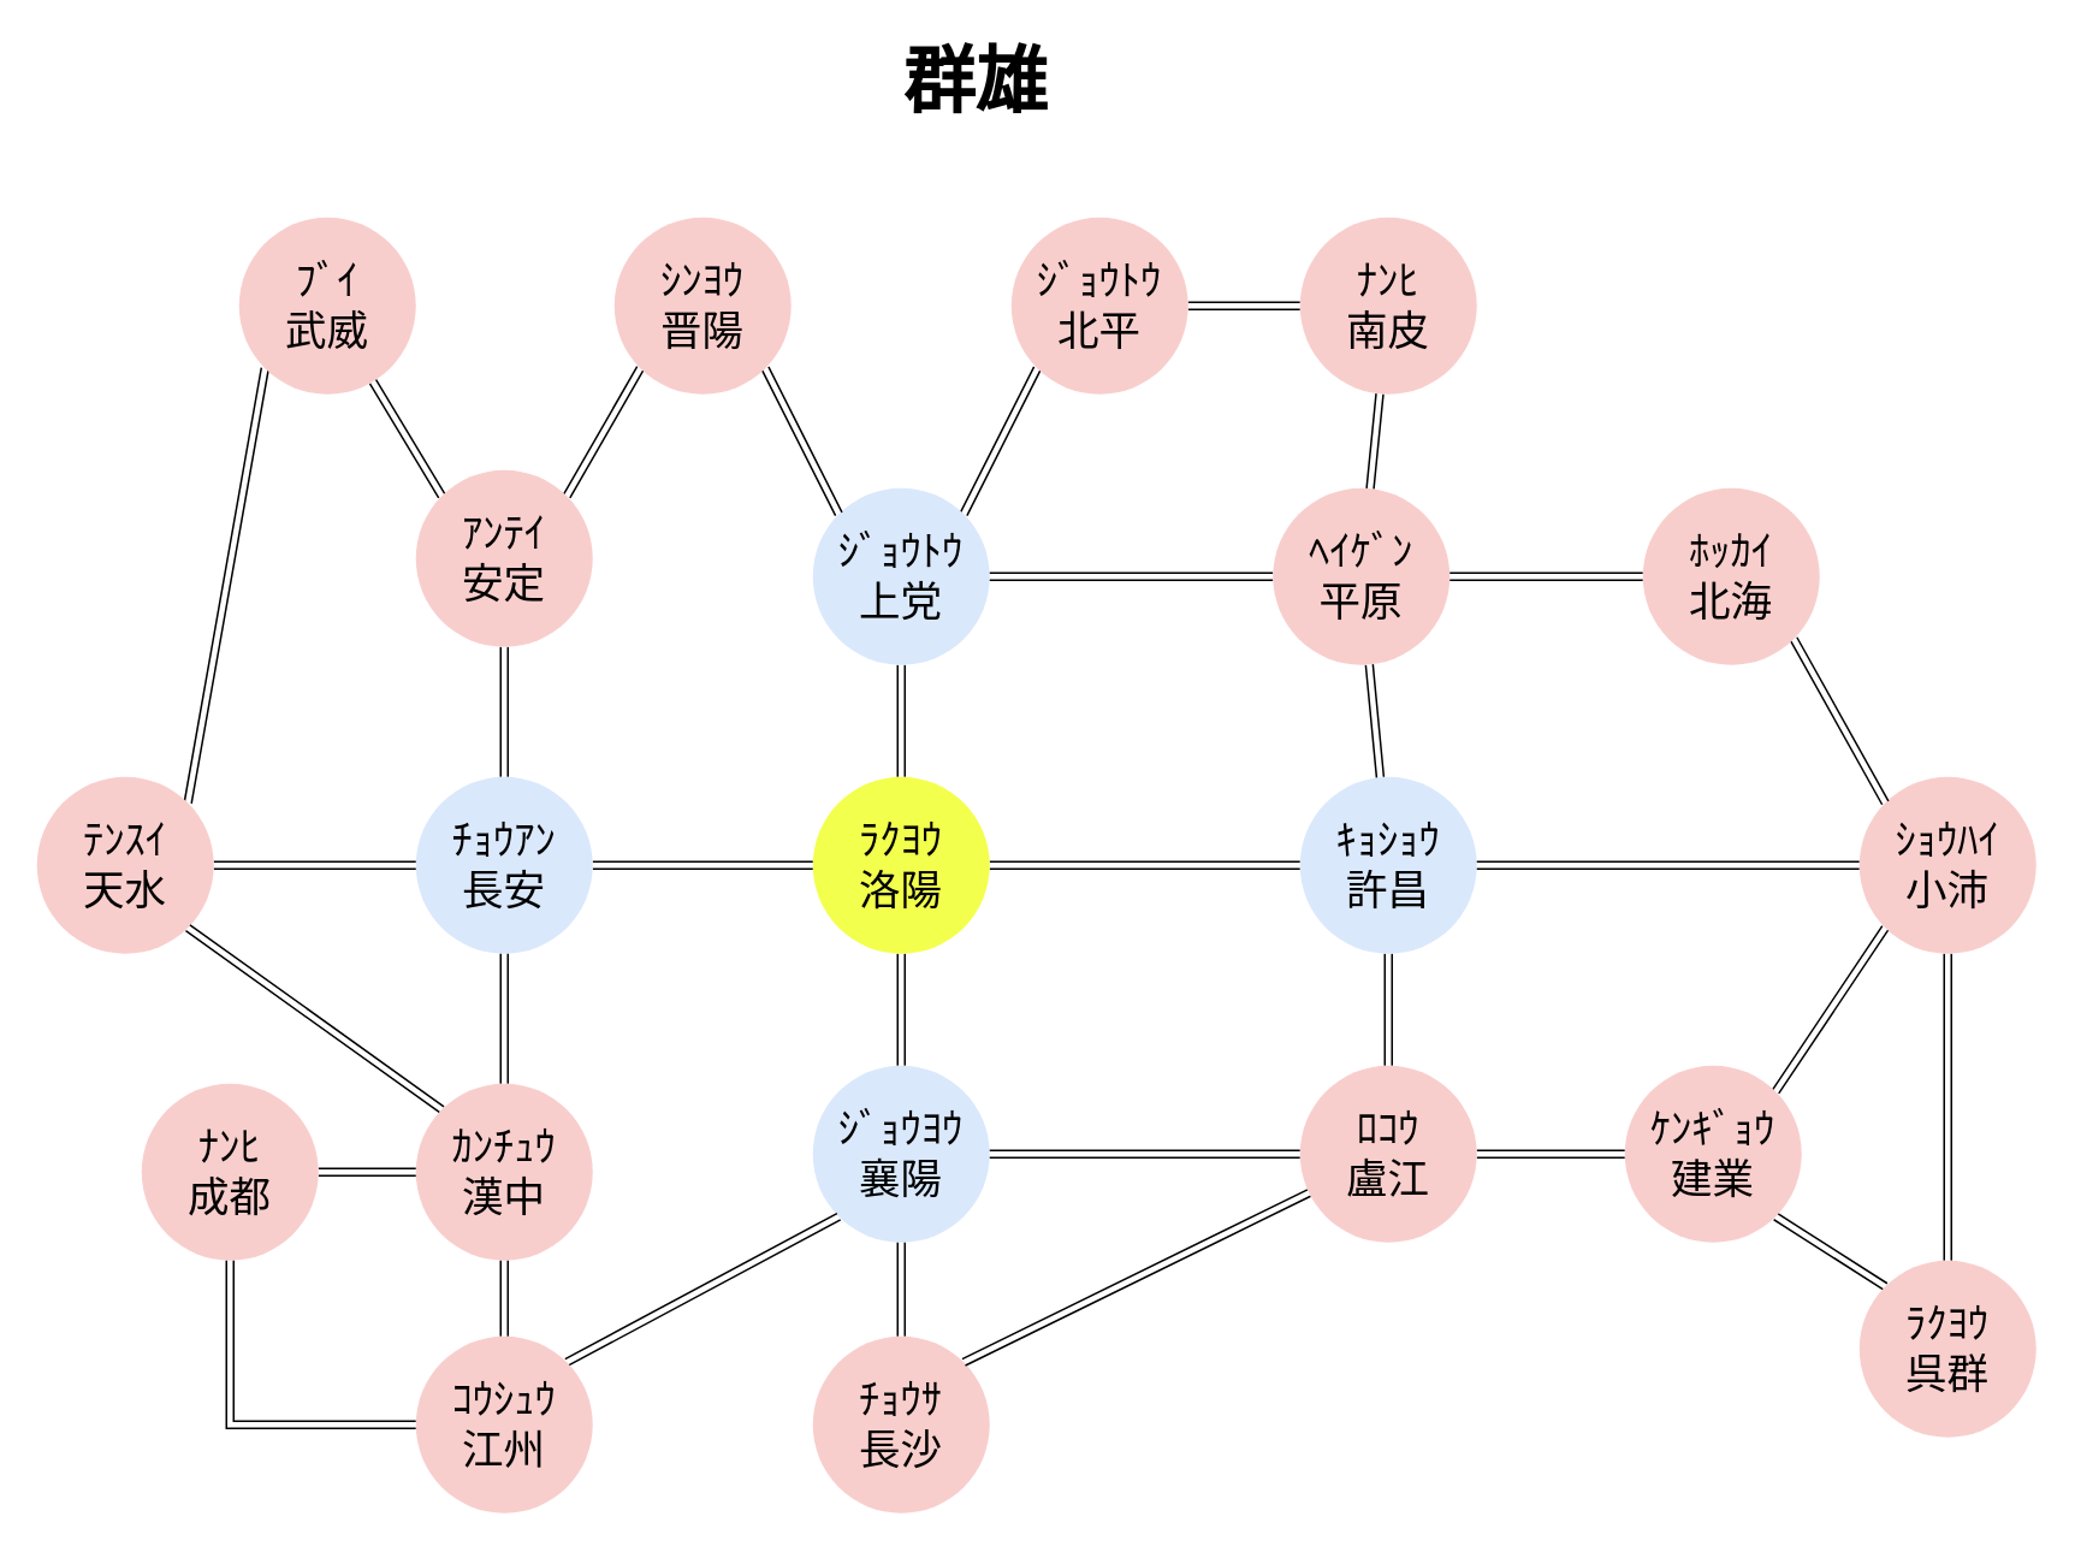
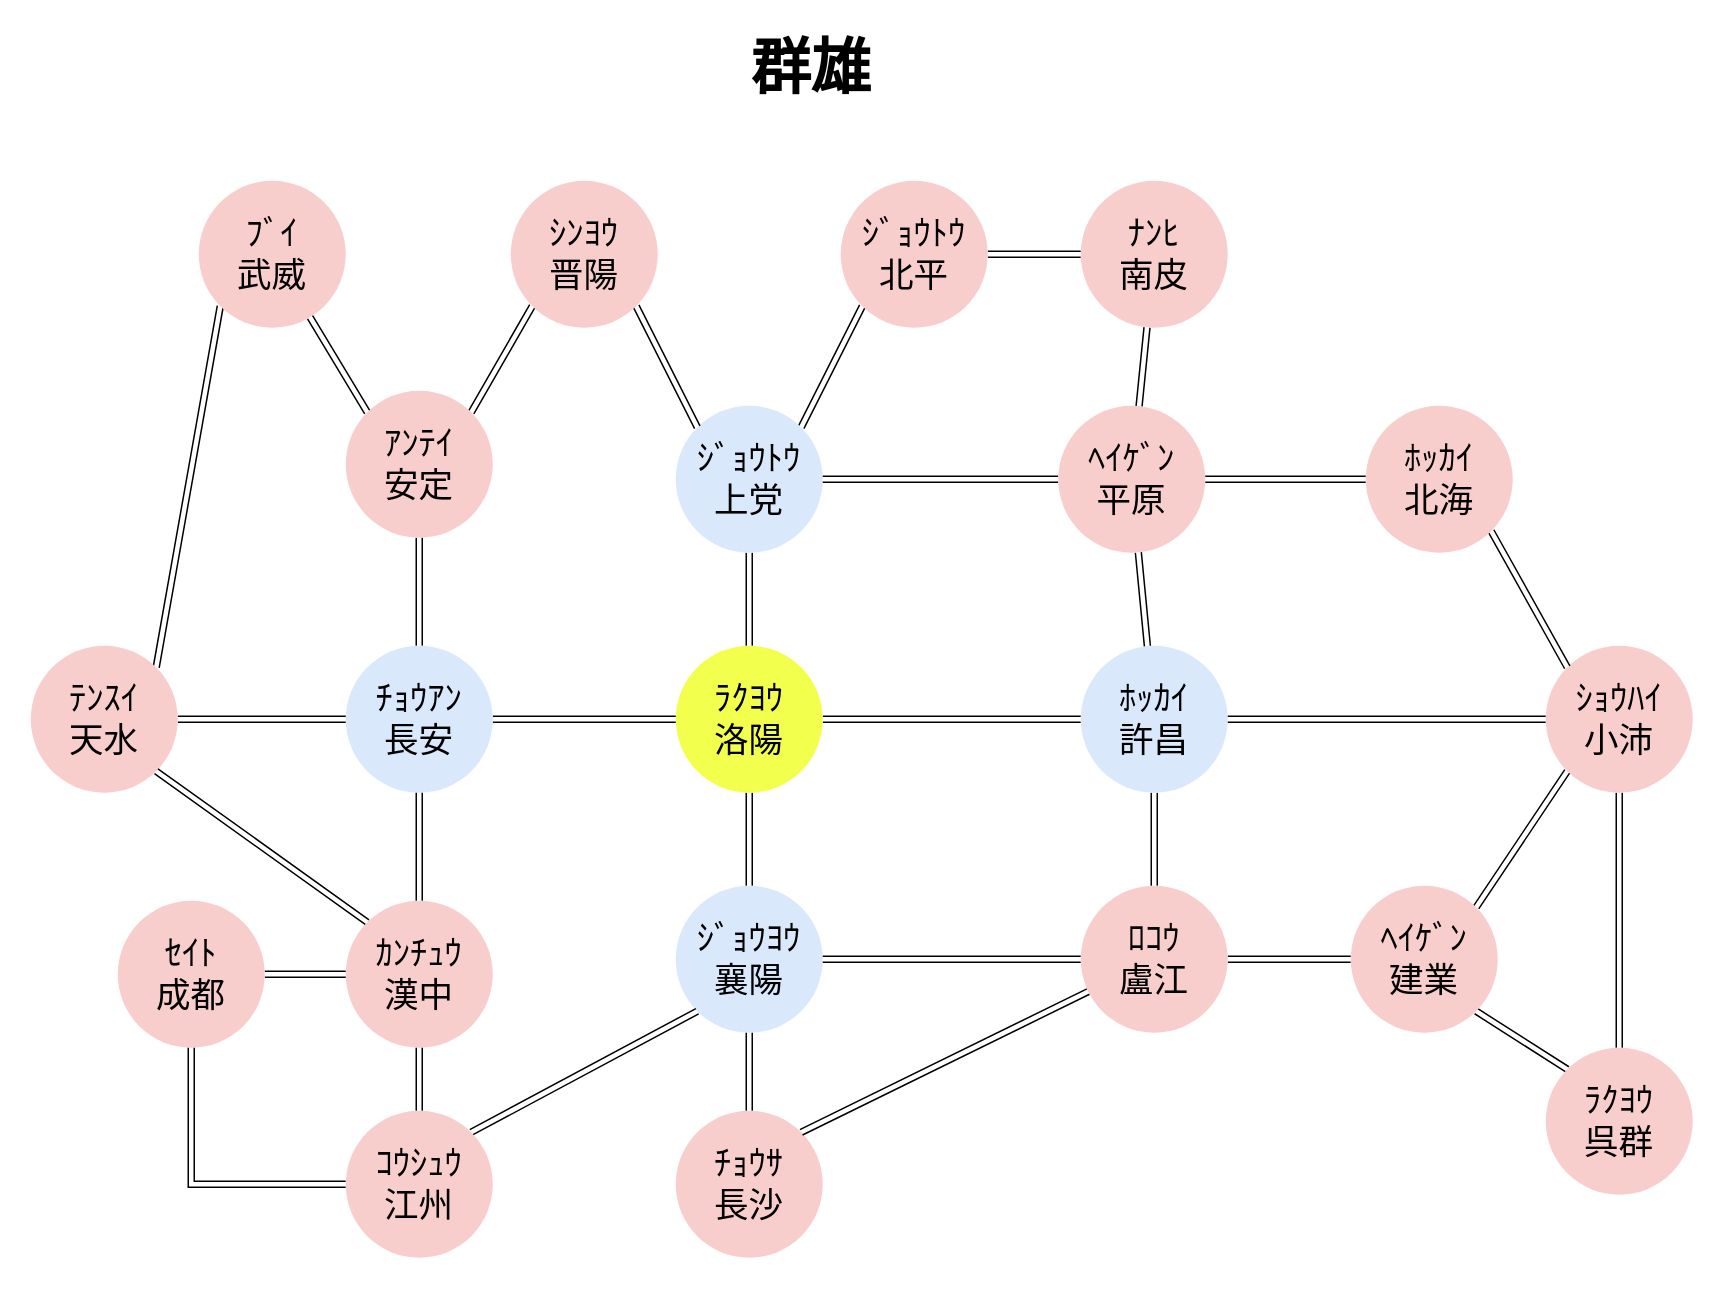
  <mxCell id="0" />
  <mxCell id="1" parent="0" />
  <mxCell id="2" value="&lt;font&gt;&lt;b&gt;群雄&lt;/b&gt;&lt;br&gt;&lt;/font&gt;" style="text;html=1;align=center;verticalAlign=middle;resizable=0;points=[];autosize=1;strokeColor=none;fillColor=none;fontSize=40;horizontal=1;fontFamily=Georgia;" vertex="1" parent="1"><mxGeometry x="490" y="20" width="100" height="50" as="geometry" /></mxCell>
  <mxCell id="3" style="edgeStyle=orthogonalEdgeStyle;shape=link;rounded=0;orthogonalLoop=1;jettySize=auto;html=1;entryX=0.5;entryY=1;entryDx=0;entryDy=0;" edge="1" parent="1" source="6" target="11"><mxGeometry relative="1" as="geometry" /></mxCell>
  <mxCell id="4" style="edgeStyle=orthogonalEdgeStyle;shape=link;rounded=0;orthogonalLoop=1;jettySize=auto;html=1;entryX=0;entryY=0.5;entryDx=0;entryDy=0;" edge="1" parent="1" source="6" target="8"><mxGeometry relative="1" as="geometry" /></mxCell>
  <mxCell id="5" style="edgeStyle=orthogonalEdgeStyle;shape=link;rounded=0;orthogonalLoop=1;jettySize=auto;html=1;entryX=0.5;entryY=0;entryDx=0;entryDy=0;" edge="1" parent="1" source="6" target="9"><mxGeometry relative="1" as="geometry" /></mxCell>
  <mxCell id="6" value="ﾗｸﾖｳ&lt;br&gt;洛陽" style="ellipse;whiteSpace=wrap;html=1;aspect=fixed;fillColor=#F3FF4D;strokeColor=none;fontSize=23;fontStyle=0;strokeWidth=1;shadow=0;sketch=0;" vertex="1" parent="1"><mxGeometry x="450" y="430" width="98" height="98" as="geometry" /></mxCell>
  <mxCell id="7" style="edgeStyle=none;shape=link;rounded=0;orthogonalLoop=1;jettySize=auto;html=1;entryX=0.5;entryY=0;entryDx=0;entryDy=0;" edge="1" parent="1" source="8" target="38"><mxGeometry relative="1" as="geometry" /></mxCell>
- <mxCell id="8" value="ｷｮｼｮｳ&lt;br&gt;許昌" style="ellipse;whiteSpace=wrap;html=1;aspect=fixed;fillColor=#dae8fc;strokeColor=none;fontSize=23;fontStyle=0;sketch=0;shadow=0;" vertex="1" parent="1"><mxGeometry x="720" y="430" width="98" height="98" as="geometry" /></mxCell>
+ <mxCell id="8" value="ﾎｯｶｲ&lt;br&gt;許昌" style="ellipse;whiteSpace=wrap;html=1;aspect=fixed;fillColor=#dae8fc;strokeColor=none;fontSize=23;fontStyle=0;sketch=0;shadow=0;" vertex="1" parent="1"><mxGeometry x="720" y="430" width="98" height="98" as="geometry" /></mxCell>
  <mxCell id="9" value="ｼﾞｮｳﾖｳ&lt;br&gt;襄陽" style="ellipse;whiteSpace=wrap;html=1;aspect=fixed;fillColor=#dae8fc;strokeColor=none;fontSize=23;fontStyle=0;sketch=0;shadow=0;" vertex="1" parent="1"><mxGeometry x="450" y="590" width="98" height="98" as="geometry" /></mxCell>
  <mxCell id="10" style="edgeStyle=none;shape=link;rounded=0;orthogonalLoop=1;jettySize=auto;html=1;exitX=1;exitY=0;exitDx=0;exitDy=0;entryX=0;entryY=1;entryDx=0;entryDy=0;" edge="1" parent="1" source="11" target="52"><mxGeometry relative="1" as="geometry" /></mxCell>
  <mxCell id="11" value="ｼﾞｮｳﾄｳ&lt;br&gt;上党" style="ellipse;whiteSpace=wrap;html=1;aspect=fixed;fillColor=#dae8fc;strokeColor=none;fontSize=23;fontStyle=0;sketch=0;shadow=0;" vertex="1" parent="1"><mxGeometry x="450" y="270" width="98" height="98" as="geometry" /></mxCell>
  <mxCell id="12" style="edgeStyle=orthogonalEdgeStyle;shape=link;rounded=0;orthogonalLoop=1;jettySize=auto;html=1;entryX=0.5;entryY=1;entryDx=0;entryDy=0;" edge="1" parent="1" source="14" target="23"><mxGeometry relative="1" as="geometry" /></mxCell>
  <mxCell id="13" style="edgeStyle=orthogonalEdgeStyle;shape=link;rounded=0;orthogonalLoop=1;jettySize=auto;html=1;entryX=0;entryY=0.5;entryDx=0;entryDy=0;" edge="1" parent="1" source="14" target="6"><mxGeometry relative="1" as="geometry" /></mxCell>
  <mxCell id="14" value="ﾁｮｳｱﾝ&lt;br&gt;長安" style="ellipse;whiteSpace=wrap;html=1;aspect=fixed;fillColor=#dae8fc;strokeColor=none;fontSize=23;fontStyle=0;sketch=0;shadow=0;" vertex="1" parent="1"><mxGeometry x="230" y="430" width="98" height="98" as="geometry" /></mxCell>
  <mxCell id="15" style="edgeStyle=none;shape=link;rounded=0;orthogonalLoop=1;jettySize=auto;html=1;" edge="1" parent="1" source="17" target="14"><mxGeometry relative="1" as="geometry" /></mxCell>
  <mxCell id="16" style="edgeStyle=none;shape=link;rounded=0;orthogonalLoop=1;jettySize=auto;html=1;exitX=1;exitY=0;exitDx=0;exitDy=0;entryX=0;entryY=1;entryDx=0;entryDy=0;" edge="1" parent="1" source="17" target="21"><mxGeometry relative="1" as="geometry" /></mxCell>
  <mxCell id="17" value="ﾃﾝｽｲ&lt;br&gt;天水" style="ellipse;whiteSpace=wrap;html=1;aspect=fixed;fillColor=#f8cecc;strokeColor=none;fontSize=23;fontStyle=0;sketch=0;shadow=0;" vertex="1" parent="1"><mxGeometry x="20" y="430" width="98" height="98" as="geometry" /></mxCell>
  <mxCell id="18" style="edgeStyle=none;shape=link;rounded=0;orthogonalLoop=1;jettySize=auto;html=1;exitX=1;exitY=1;exitDx=0;exitDy=0;entryX=0;entryY=0;entryDx=0;entryDy=0;" edge="1" parent="1" source="20" target="11"><mxGeometry relative="1" as="geometry" /></mxCell>
  <mxCell id="19" style="edgeStyle=none;shape=link;rounded=0;orthogonalLoop=1;jettySize=auto;html=1;exitX=0;exitY=1;exitDx=0;exitDy=0;entryX=1;entryY=0;entryDx=0;entryDy=0;" edge="1" parent="1" source="20" target="23"><mxGeometry relative="1" as="geometry" /></mxCell>
  <mxCell id="20" value="ｼﾝﾖｳ&lt;br&gt;晋陽" style="ellipse;whiteSpace=wrap;html=1;aspect=fixed;fillColor=#f8cecc;strokeColor=none;fontSize=23;fontStyle=0;sketch=0;shadow=0;" vertex="1" parent="1"><mxGeometry x="340" y="120" width="98" height="98" as="geometry" /></mxCell>
  <mxCell id="21" value="ﾌﾞｲ&lt;br&gt;武威" style="ellipse;whiteSpace=wrap;html=1;aspect=fixed;fillColor=#f8cecc;strokeColor=none;fontSize=23;fontStyle=0;sketch=0;shadow=0;" vertex="1" parent="1"><mxGeometry x="132" y="120" width="98" height="98" as="geometry" /></mxCell>
  <mxCell id="22" style="edgeStyle=none;shape=link;rounded=0;orthogonalLoop=1;jettySize=auto;html=1;exitX=0;exitY=0;exitDx=0;exitDy=0;" edge="1" parent="1" source="23" target="21"><mxGeometry relative="1" as="geometry" /></mxCell>
  <mxCell id="23" value="ｱﾝﾃｲ&lt;br&gt;安定" style="ellipse;whiteSpace=wrap;html=1;aspect=fixed;fillColor=#f8cecc;strokeColor=none;fontSize=23;fontStyle=0;sketch=0;shadow=0;" vertex="1" parent="1"><mxGeometry x="230" y="260" width="98" height="98" as="geometry" /></mxCell>
  <mxCell id="24" style="edgeStyle=none;shape=link;rounded=0;orthogonalLoop=1;jettySize=auto;html=1;" edge="1" parent="1" source="26" target="14"><mxGeometry relative="1" as="geometry" /></mxCell>
  <mxCell id="25" style="shape=link;rounded=0;orthogonalLoop=1;jettySize=auto;html=1;exitX=0;exitY=0;exitDx=0;exitDy=0;entryX=1;entryY=1;entryDx=0;entryDy=0;" edge="1" parent="1" source="26" target="17"><mxGeometry relative="1" as="geometry" /></mxCell>
  <mxCell id="26" value="ｶﾝﾁｭｳ&lt;br&gt;漢中" style="ellipse;whiteSpace=wrap;html=1;aspect=fixed;fillColor=#f8cecc;strokeColor=none;fontSize=23;fontStyle=0;sketch=0;shadow=0;" vertex="1" parent="1"><mxGeometry x="230" y="600" width="98" height="98" as="geometry" /></mxCell>
  <mxCell id="27" style="edgeStyle=none;shape=link;rounded=0;orthogonalLoop=1;jettySize=auto;html=1;entryX=0;entryY=0.5;entryDx=0;entryDy=0;" edge="1" parent="1" source="28" target="26"><mxGeometry relative="1" as="geometry" /></mxCell>
- <mxCell id="28" value="ﾅﾝﾋ&lt;br&gt;成都" style="ellipse;whiteSpace=wrap;html=1;aspect=fixed;fillColor=#f8cecc;strokeColor=none;fontSize=23;fontStyle=0;sketch=0;shadow=0;" vertex="1" parent="1"><mxGeometry x="78" y="600" width="98" height="98" as="geometry" /></mxCell>
+ <mxCell id="28" value="ｾｲﾄ&lt;br&gt;成都" style="ellipse;whiteSpace=wrap;html=1;aspect=fixed;fillColor=#f8cecc;strokeColor=none;fontSize=23;fontStyle=0;sketch=0;shadow=0;" vertex="1" parent="1"><mxGeometry x="78" y="600" width="98" height="98" as="geometry" /></mxCell>
  <mxCell id="29" style="shape=link;rounded=0;orthogonalLoop=1;jettySize=auto;html=1;exitX=1;exitY=0;exitDx=0;exitDy=0;entryX=0;entryY=1;entryDx=0;entryDy=0;" edge="1" parent="1" source="32" target="9"><mxGeometry relative="1" as="geometry" /></mxCell>
  <mxCell id="30" style="edgeStyle=none;shape=link;rounded=0;orthogonalLoop=1;jettySize=auto;html=1;entryX=0.5;entryY=1;entryDx=0;entryDy=0;" edge="1" parent="1" source="32" target="26"><mxGeometry relative="1" as="geometry" /></mxCell>
  <mxCell id="31" style="edgeStyle=orthogonalEdgeStyle;shape=link;rounded=0;orthogonalLoop=1;jettySize=auto;html=1;entryX=0.5;entryY=1;entryDx=0;entryDy=0;" edge="1" parent="1" source="32" target="28"><mxGeometry relative="1" as="geometry" /></mxCell>
  <mxCell id="32" value="ｺｳｼｭｳ&lt;br&gt;江州" style="ellipse;whiteSpace=wrap;html=1;aspect=fixed;fillColor=#f8cecc;strokeColor=none;fontSize=23;fontStyle=0;sketch=0;shadow=0;" vertex="1" parent="1"><mxGeometry x="230" y="740" width="98" height="98" as="geometry" /></mxCell>
  <mxCell id="33" style="edgeStyle=none;shape=link;rounded=0;orthogonalLoop=1;jettySize=auto;html=1;exitX=0.5;exitY=0;exitDx=0;exitDy=0;entryX=0.5;entryY=1;entryDx=0;entryDy=0;" edge="1" parent="1" source="34" target="9"><mxGeometry relative="1" as="geometry" /></mxCell>
  <mxCell id="34" value="ﾁｮｳｻ&lt;br&gt;長沙" style="ellipse;whiteSpace=wrap;html=1;aspect=fixed;fillColor=#f8cecc;strokeColor=none;fontSize=23;fontStyle=0;sketch=0;shadow=0;" vertex="1" parent="1"><mxGeometry x="450" y="740" width="98" height="98" as="geometry" /></mxCell>
  <mxCell id="35" style="edgeStyle=none;shape=link;rounded=0;orthogonalLoop=1;jettySize=auto;html=1;entryX=1;entryY=0.5;entryDx=0;entryDy=0;" edge="1" parent="1" source="38" target="9"><mxGeometry relative="1" as="geometry" /></mxCell>
  <mxCell id="36" style="edgeStyle=none;shape=link;rounded=0;orthogonalLoop=1;jettySize=auto;html=1;entryX=1;entryY=0;entryDx=0;entryDy=0;" edge="1" parent="1" source="38" target="34"><mxGeometry relative="1" as="geometry" /></mxCell>
  <mxCell id="37" style="edgeStyle=none;shape=link;rounded=0;orthogonalLoop=1;jettySize=auto;html=1;entryX=0;entryY=0.5;entryDx=0;entryDy=0;" edge="1" parent="1" source="38" target="41"><mxGeometry relative="1" as="geometry" /></mxCell>
  <mxCell id="38" value="ﾛｺｳ&lt;br&gt;盧江" style="ellipse;whiteSpace=wrap;html=1;aspect=fixed;fillColor=#f8cecc;strokeColor=none;fontSize=23;fontStyle=0;sketch=0;shadow=0;" vertex="1" parent="1"><mxGeometry x="720" y="590" width="98" height="98" as="geometry" /></mxCell>
  <mxCell id="39" style="edgeStyle=none;shape=link;rounded=0;orthogonalLoop=1;jettySize=auto;html=1;exitX=1;exitY=1;exitDx=0;exitDy=0;entryX=0;entryY=0;entryDx=0;entryDy=0;" edge="1" parent="1" source="41" target="43"><mxGeometry relative="1" as="geometry" /></mxCell>
  <mxCell id="40" style="edgeStyle=none;shape=link;rounded=0;orthogonalLoop=1;jettySize=auto;html=1;exitX=1;exitY=0;exitDx=0;exitDy=0;entryX=0;entryY=1;entryDx=0;entryDy=0;" edge="1" parent="1" source="41" target="45"><mxGeometry relative="1" as="geometry" /></mxCell>
- <mxCell id="41" value="ｹﾝｷﾞｮｳ&lt;br&gt;建業" style="ellipse;whiteSpace=wrap;html=1;aspect=fixed;fillColor=#f8cecc;strokeColor=none;fontSize=23;fontStyle=0;sketch=0;shadow=0;" vertex="1" parent="1"><mxGeometry x="900" y="590" width="98" height="98" as="geometry" /></mxCell>
+ <mxCell id="41" value="ﾍｲｹﾞﾝ&lt;br&gt;建業" style="ellipse;whiteSpace=wrap;html=1;aspect=fixed;fillColor=#f8cecc;strokeColor=none;fontSize=23;fontStyle=0;sketch=0;shadow=0;" vertex="1" parent="1"><mxGeometry x="900" y="590" width="98" height="98" as="geometry" /></mxCell>
  <mxCell id="42" style="edgeStyle=none;shape=link;rounded=0;orthogonalLoop=1;jettySize=auto;html=1;" edge="1" parent="1" source="43" target="45"><mxGeometry relative="1" as="geometry" /></mxCell>
  <mxCell id="43" value="ﾗｸﾖｳ&lt;br&gt;呉群" style="ellipse;whiteSpace=wrap;html=1;aspect=fixed;fillColor=#f8cecc;strokeColor=none;fontSize=23;fontStyle=0;sketch=0;shadow=0;" vertex="1" parent="1"><mxGeometry x="1030" y="698" width="98" height="98" as="geometry" /></mxCell>
  <mxCell id="44" style="edgeStyle=none;shape=link;rounded=0;orthogonalLoop=1;jettySize=auto;html=1;entryX=1;entryY=0.5;entryDx=0;entryDy=0;" edge="1" parent="1" source="45" target="8"><mxGeometry relative="1" as="geometry" /></mxCell>
  <mxCell id="45" value="ｼｮｳﾊｲ&lt;br&gt;小沛" style="ellipse;whiteSpace=wrap;html=1;aspect=fixed;fillColor=#f8cecc;strokeColor=none;fontSize=23;fontStyle=0;sketch=0;shadow=0;" vertex="1" parent="1"><mxGeometry x="1030" y="430" width="98" height="98" as="geometry" /></mxCell>
  <mxCell id="46" style="edgeStyle=none;shape=link;rounded=0;orthogonalLoop=1;jettySize=auto;html=1;entryX=1;entryY=0.5;entryDx=0;entryDy=0;" edge="1" parent="1" source="48" target="11"><mxGeometry relative="1" as="geometry" /></mxCell>
  <mxCell id="47" value="" style="edgeStyle=none;shape=link;rounded=0;orthogonalLoop=1;jettySize=auto;html=1;" edge="1" parent="1" source="48" target="8"><mxGeometry relative="1" as="geometry" /></mxCell>
  <mxCell id="48" value="ﾍｲｹﾞﾝ&lt;br&gt;平原" style="ellipse;whiteSpace=wrap;html=1;aspect=fixed;fillColor=#f8cecc;strokeColor=none;fontSize=23;fontStyle=0;sketch=0;shadow=0;" vertex="1" parent="1"><mxGeometry x="705" y="270" width="98" height="98" as="geometry" /></mxCell>
  <mxCell id="49" value="" style="edgeStyle=none;shape=link;rounded=0;orthogonalLoop=1;jettySize=auto;html=1;" edge="1" parent="1" source="51" target="52"><mxGeometry relative="1" as="geometry" /></mxCell>
  <mxCell id="50" value="" style="edgeStyle=none;shape=link;rounded=0;orthogonalLoop=1;jettySize=auto;html=1;" edge="1" parent="1" source="51" target="48"><mxGeometry relative="1" as="geometry" /></mxCell>
  <mxCell id="51" value="ﾅﾝﾋ&lt;br&gt;南皮" style="ellipse;whiteSpace=wrap;html=1;aspect=fixed;fillColor=#f8cecc;strokeColor=none;fontSize=23;fontStyle=0;sketch=0;shadow=0;" vertex="1" parent="1"><mxGeometry x="720" y="120" width="98" height="98" as="geometry" /></mxCell>
  <mxCell id="52" value="ｼﾞｮｳﾄｳ&lt;br&gt;北平" style="ellipse;whiteSpace=wrap;html=1;aspect=fixed;fillColor=#f8cecc;strokeColor=none;fontSize=23;fontStyle=0;sketch=0;shadow=0;" vertex="1" parent="1"><mxGeometry x="560" y="120" width="98" height="98" as="geometry" /></mxCell>
  <mxCell id="53" style="edgeStyle=none;shape=link;rounded=0;orthogonalLoop=1;jettySize=auto;html=1;exitX=1;exitY=1;exitDx=0;exitDy=0;entryX=0;entryY=0;entryDx=0;entryDy=0;" edge="1" parent="1" source="55" target="45"><mxGeometry relative="1" as="geometry" /></mxCell>
  <mxCell id="54" style="edgeStyle=none;shape=link;rounded=0;orthogonalLoop=1;jettySize=auto;html=1;entryX=1;entryY=0.5;entryDx=0;entryDy=0;" edge="1" parent="1" source="55" target="48"><mxGeometry relative="1" as="geometry" /></mxCell>
  <mxCell id="55" value="ﾎｯｶｲ&lt;br&gt;北海" style="ellipse;whiteSpace=wrap;html=1;aspect=fixed;fillColor=#f8cecc;strokeColor=none;fontSize=23;fontStyle=0;sketch=0;shadow=0;" vertex="1" parent="1"><mxGeometry x="910" y="270" width="98" height="98" as="geometry" /></mxCell>
